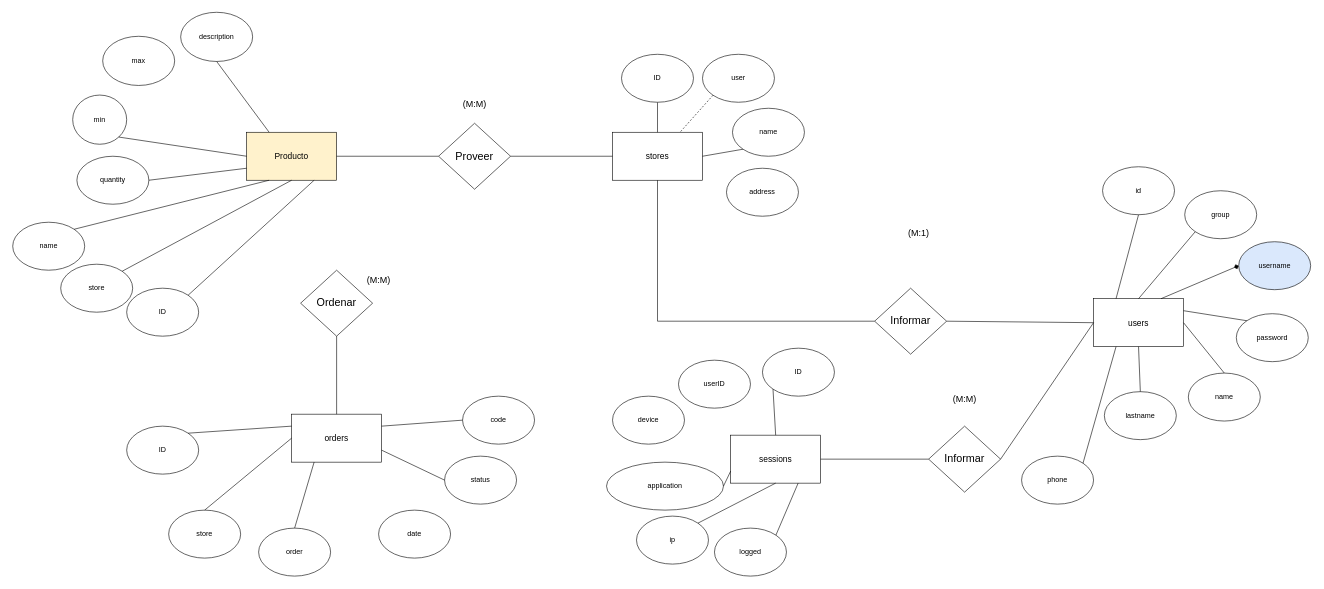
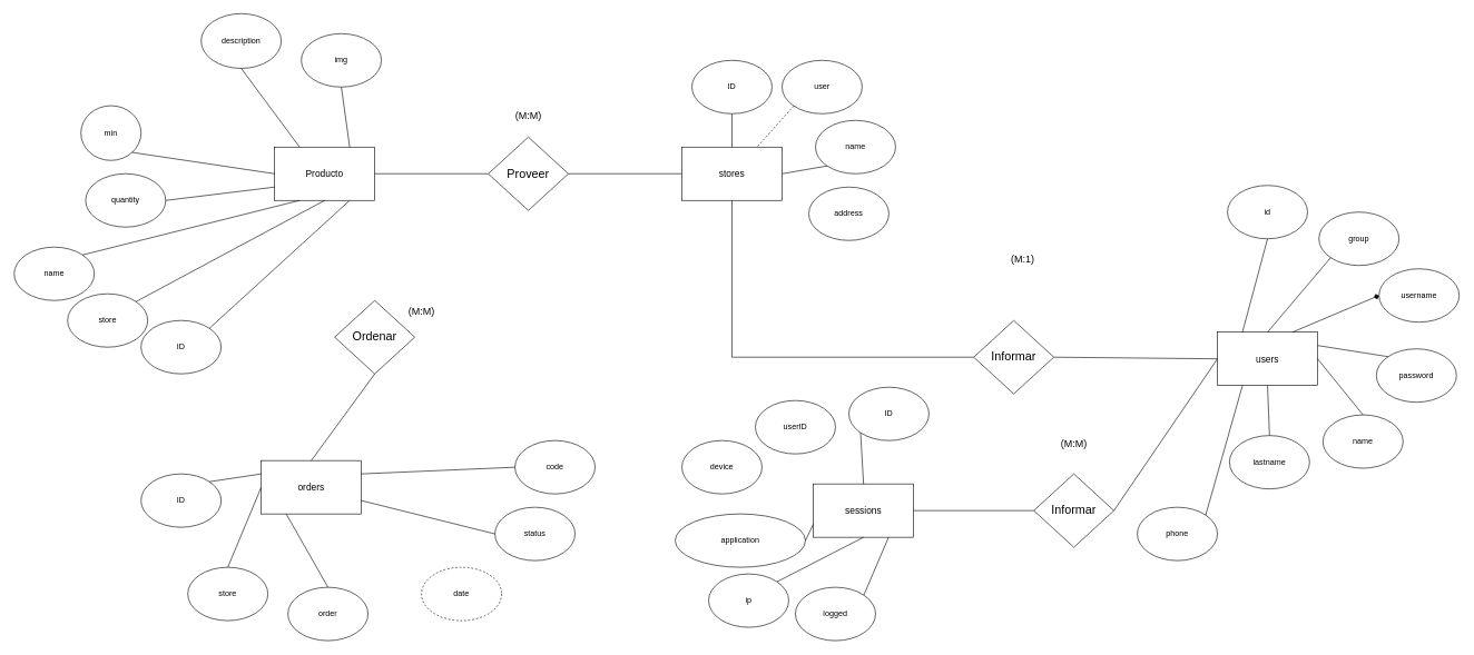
  <mxCell id="0" />
  <mxCell id="1" parent="0" />
- <mxCell id="2" value="&lt;font style=&quot;font-size: 14px;&quot;&gt;Producto&lt;/font&gt;" style="rounded=0;whiteSpace=wrap;html=1;fillColor=#fff2cc;" parent="1" vertex="1"><mxGeometry x="410" y="220" width="150" height="80" as="geometry" /></mxCell>
+ <mxCell id="2" value="&lt;font style=&quot;font-size: 14px;&quot;&gt;Producto&lt;/font&gt;" style="rounded=0;whiteSpace=wrap;html=1;" parent="1" vertex="1"><mxGeometry x="410" y="220" width="150" height="80" as="geometry" /></mxCell>
+ <mxCell id="3" value="img" style="ellipse;whiteSpace=wrap;html=1;" parent="1" vertex="1"><mxGeometry x="450" y="50" width="120" height="80" as="geometry" /></mxCell>
  <mxCell id="4" value="ID" style="ellipse;whiteSpace=wrap;html=1;" parent="1" vertex="1"><mxGeometry x="210" y="480" width="120" height="80" as="geometry" /></mxCell>
  <mxCell id="5" value="&lt;font style=&quot;font-size: 14px;&quot;&gt;stores&lt;/font&gt;" style="rounded=0;whiteSpace=wrap;html=1;" parent="1" vertex="1"><mxGeometry x="1020" y="220" width="150" height="80" as="geometry" /></mxCell>
  <mxCell id="6" value="" style="endArrow=none;html=1;rounded=0;exitX=1;exitY=0.5;exitDx=0;exitDy=0;entryX=0;entryY=0.5;entryDx=0;entryDy=0;" parent="1" source="2" target="7" edge="1"><mxGeometry width="50" height="50" relative="1" as="geometry"><mxPoint x="930" y="380" as="sourcePoint" /><mxPoint x="980" y="330" as="targetPoint" /></mxGeometry></mxCell>
  <mxCell id="7" value="&lt;font style=&quot;font-size: 18px;&quot;&gt;Proveer&lt;/font&gt;" style="rhombus;whiteSpace=wrap;html=1;" parent="1" vertex="1"><mxGeometry x="730" y="205" width="120" height="110" as="geometry" /></mxCell>
  <mxCell id="8" value="&lt;font style=&quot;font-size: 15px;&quot;&gt;(M:M)&lt;/font&gt;" style="text;html=1;align=center;verticalAlign=middle;resizable=0;points=[];autosize=1;strokeColor=none;fillColor=none;" parent="1" vertex="1"><mxGeometry x="760" y="158" width="60" height="30" as="geometry" /></mxCell>
  <mxCell id="9" value="" style="endArrow=none;html=1;rounded=0;entryX=0;entryY=1;entryDx=0;entryDy=0;exitX=1;exitY=0.5;exitDx=0;exitDy=0;" parent="1" source="5" target="28" edge="1"><mxGeometry width="50" height="50" relative="1" as="geometry"><mxPoint x="1170" y="270" as="sourcePoint" /><mxPoint x="1220" y="260" as="targetPoint" /></mxGeometry></mxCell>
  <mxCell id="10" value="" style="endArrow=none;html=1;rounded=0;entryX=0.5;entryY=0;entryDx=0;entryDy=0;exitX=0.5;exitY=1;exitDx=0;exitDy=0;" parent="1" source="25" target="5" edge="1"><mxGeometry width="50" height="50" relative="1" as="geometry"><mxPoint x="1095" y="170" as="sourcePoint" /><mxPoint x="1120" y="190" as="targetPoint" /></mxGeometry></mxCell>
+ <mxCell id="11" value="" style="endArrow=none;html=1;rounded=0;entryX=0.75;entryY=0;entryDx=0;entryDy=0;exitX=0.5;exitY=1;exitDx=0;exitDy=0;" parent="1" target="2" edge="1" source="3"><mxGeometry width="50" height="50" relative="1" as="geometry"><mxPoint x="270" y="240" as="sourcePoint" /><mxPoint x="380" y="250" as="targetPoint" /></mxGeometry></mxCell>
  <mxCell id="12" value="" style="endArrow=none;html=1;rounded=0;entryX=0.75;entryY=1;entryDx=0;entryDy=0;exitX=1;exitY=0;exitDx=0;exitDy=0;" parent="1" target="2" edge="1" source="4"><mxGeometry width="50" height="50" relative="1" as="geometry"><mxPoint x="270" y="270" as="sourcePoint" /><mxPoint x="360" y="290" as="targetPoint" /></mxGeometry></mxCell>
  <mxCell id="13" value="store" style="ellipse;whiteSpace=wrap;html=1;" vertex="1" parent="1"><mxGeometry x="100" y="440" width="120" height="80" as="geometry" /></mxCell>
  <mxCell id="14" value="" style="endArrow=none;html=1;rounded=0;entryX=0.5;entryY=1;entryDx=0;entryDy=0;exitX=1;exitY=0;exitDx=0;exitDy=0;" edge="1" parent="1" source="13" target="2"><mxGeometry width="50" height="50" relative="1" as="geometry"><mxPoint x="572" y="412" as="sourcePoint" /><mxPoint x="570" y="310" as="targetPoint" /></mxGeometry></mxCell>
  <mxCell id="15" value="name" style="ellipse;whiteSpace=wrap;html=1;" vertex="1" parent="1"><mxGeometry x="20" y="370" width="120" height="80" as="geometry" /></mxCell>
  <mxCell id="16" value="" style="endArrow=none;html=1;rounded=0;entryX=0.25;entryY=1;entryDx=0;entryDy=0;exitX=1;exitY=0;exitDx=0;exitDy=0;" edge="1" parent="1" source="15" target="2"><mxGeometry width="50" height="50" relative="1" as="geometry"><mxPoint x="440" y="402" as="sourcePoint" /><mxPoint x="533" y="310" as="targetPoint" /></mxGeometry></mxCell>
  <mxCell id="17" value="quantity" style="ellipse;whiteSpace=wrap;html=1;" vertex="1" parent="1"><mxGeometry x="127" y="260" width="120" height="80" as="geometry" /></mxCell>
  <mxCell id="18" value="min" style="ellipse;whiteSpace=wrap;html=1;" vertex="1" parent="1"><mxGeometry x="120" y="158" width="90" height="82" as="geometry" /></mxCell>
- <mxCell id="19" value="max" style="ellipse;whiteSpace=wrap;html=1;" vertex="1" parent="1"><mxGeometry x="170" y="60" width="120" height="82" as="geometry" /></mxCell>
  <mxCell id="20" value="description" style="ellipse;whiteSpace=wrap;html=1;" vertex="1" parent="1"><mxGeometry x="300" y="20" width="120" height="82" as="geometry" /></mxCell>
  <mxCell id="21" value="" style="endArrow=none;html=1;rounded=0;entryX=0;entryY=0.75;entryDx=0;entryDy=0;exitX=1;exitY=0.5;exitDx=0;exitDy=0;" edge="1" parent="1" source="17" target="2"><mxGeometry width="50" height="50" relative="1" as="geometry"><mxPoint x="332" y="372" as="sourcePoint" /><mxPoint x="495" y="310" as="targetPoint" /></mxGeometry></mxCell>
  <mxCell id="22" value="" style="endArrow=none;html=1;rounded=0;entryX=0;entryY=0.5;entryDx=0;entryDy=0;exitX=1;exitY=1;exitDx=0;exitDy=0;" edge="1" parent="1" source="18" target="2"><mxGeometry width="50" height="50" relative="1" as="geometry"><mxPoint x="257" y="310" as="sourcePoint" /><mxPoint x="420" y="290" as="targetPoint" /></mxGeometry></mxCell>
  <mxCell id="23" value="" style="endArrow=none;html=1;rounded=0;entryX=0.25;entryY=0;entryDx=0;entryDy=0;exitX=0.5;exitY=1;exitDx=0;exitDy=0;" edge="1" parent="1" source="20" target="2"><mxGeometry width="50" height="50" relative="1" as="geometry"><mxPoint x="283" y="140" as="sourcePoint" /><mxPoint x="420" y="250" as="targetPoint" /></mxGeometry></mxCell>
  <mxCell id="24" value="" style="endArrow=none;html=1;rounded=0;exitX=1;exitY=0.5;exitDx=0;exitDy=0;entryX=0;entryY=0.5;entryDx=0;entryDy=0;" edge="1" parent="1" source="7" target="5"><mxGeometry width="50" height="50" relative="1" as="geometry"><mxPoint x="570" y="270" as="sourcePoint" /><mxPoint x="740" y="270" as="targetPoint" /></mxGeometry></mxCell>
  <mxCell id="25" value="ID" style="ellipse;whiteSpace=wrap;html=1;" vertex="1" parent="1"><mxGeometry x="1035" y="90" width="120" height="80" as="geometry" /></mxCell>
  <mxCell id="26" value="user" style="ellipse;whiteSpace=wrap;html=1;" vertex="1" parent="1"><mxGeometry x="1170" y="90" width="120" height="80" as="geometry" /></mxCell>
  <mxCell id="27" value="" style="endArrow=none;html=1;rounded=0;entryX=0.75;entryY=0;entryDx=0;entryDy=0;exitX=0;exitY=1;exitDx=0;exitDy=0;dashed=1;" edge="1" parent="1" source="26" target="5"><mxGeometry width="50" height="50" relative="1" as="geometry"><mxPoint x="1105" y="180" as="sourcePoint" /><mxPoint x="1105" y="230" as="targetPoint" /></mxGeometry></mxCell>
  <mxCell id="28" value="name" style="ellipse;whiteSpace=wrap;html=1;" vertex="1" parent="1"><mxGeometry x="1220" y="180" width="120" height="80" as="geometry" /></mxCell>
  <mxCell id="29" value="address" style="ellipse;whiteSpace=wrap;html=1;" vertex="1" parent="1"><mxGeometry x="1210" y="280" width="120" height="80" as="geometry" /></mxCell>
  <mxCell id="30" value="&lt;font style=&quot;font-size: 14px;&quot;&gt;sessions&lt;/font&gt;" style="rounded=0;whiteSpace=wrap;html=1;" vertex="1" parent="1"><mxGeometry x="1217" y="725" width="150" height="80" as="geometry" /></mxCell>
  <mxCell id="31" value="&lt;font style=&quot;font-size: 14px;&quot;&gt;users&lt;/font&gt;" style="rounded=0;whiteSpace=wrap;html=1;" vertex="1" parent="1"><mxGeometry x="1822" y="497.5" width="150" height="80" as="geometry" /></mxCell>
  <mxCell id="32" value="&lt;font style=&quot;font-size: 18px;&quot;&gt;Informar&lt;/font&gt;" style="rhombus;whiteSpace=wrap;html=1;" vertex="1" parent="1"><mxGeometry x="1547" y="710" width="120" height="110" as="geometry" /></mxCell>
  <mxCell id="33" value="" style="endArrow=none;html=1;rounded=0;exitX=1;exitY=0.5;exitDx=0;exitDy=0;entryX=0;entryY=0.5;entryDx=0;entryDy=0;" edge="1" parent="1" source="30" target="32"><mxGeometry width="50" height="50" relative="1" as="geometry"><mxPoint x="1347" y="335" as="sourcePoint" /><mxPoint x="1517" y="335" as="targetPoint" /></mxGeometry></mxCell>
  <mxCell id="34" value="" style="endArrow=none;html=1;rounded=0;exitX=1;exitY=0.5;exitDx=0;exitDy=0;entryX=0;entryY=0.5;entryDx=0;entryDy=0;" edge="1" parent="1" source="32" target="31"><mxGeometry width="50" height="50" relative="1" as="geometry"><mxPoint x="1397" y="775" as="sourcePoint" /><mxPoint x="1557" y="775" as="targetPoint" /></mxGeometry></mxCell>
  <mxCell id="35" value="ip" style="ellipse;whiteSpace=wrap;html=1;" vertex="1" parent="1"><mxGeometry x="1060" y="860" width="120" height="80" as="geometry" /></mxCell>
  <mxCell id="36" value="application" style="ellipse;whiteSpace=wrap;html=1;" vertex="1" parent="1"><mxGeometry x="1010" y="770" width="195" height="80" as="geometry" /></mxCell>
  <mxCell id="37" value="device" style="ellipse;whiteSpace=wrap;html=1;" vertex="1" parent="1"><mxGeometry x="1020" y="660" width="120" height="80" as="geometry" /></mxCell>
  <mxCell id="38" value="userID" style="ellipse;whiteSpace=wrap;html=1;" vertex="1" parent="1"><mxGeometry x="1130" y="600" width="120" height="80" as="geometry" /></mxCell>
  <mxCell id="39" value="logged" style="ellipse;whiteSpace=wrap;html=1;" vertex="1" parent="1"><mxGeometry x="1190" y="880" width="120" height="80" as="geometry" /></mxCell>
  <mxCell id="40" value="ID" style="ellipse;whiteSpace=wrap;html=1;" vertex="1" parent="1"><mxGeometry x="1270" y="580" width="120" height="80" as="geometry" /></mxCell>
  <mxCell id="41" value="" style="endArrow=none;html=1;rounded=0;exitX=1;exitY=0;exitDx=0;exitDy=0;entryX=0.75;entryY=1;entryDx=0;entryDy=0;" edge="1" parent="1" source="39" target="30"><mxGeometry width="50" height="50" relative="1" as="geometry"><mxPoint x="1377" y="775" as="sourcePoint" /><mxPoint x="1557" y="775" as="targetPoint" /></mxGeometry></mxCell>
  <mxCell id="42" value="" style="endArrow=none;html=1;rounded=0;exitX=1;exitY=0;exitDx=0;exitDy=0;entryX=0.5;entryY=1;entryDx=0;entryDy=0;" edge="1" parent="1" source="35" target="30"><mxGeometry width="50" height="50" relative="1" as="geometry"><mxPoint x="1302" y="902" as="sourcePoint" /><mxPoint x="1340" y="815" as="targetPoint" /></mxGeometry></mxCell>
  <mxCell id="43" value="" style="endArrow=none;html=1;rounded=0;exitX=1;exitY=0.5;exitDx=0;exitDy=0;entryX=0;entryY=0.75;entryDx=0;entryDy=0;" edge="1" parent="1" source="36" target="30"><mxGeometry width="50" height="50" relative="1" as="geometry"><mxPoint x="1172" y="882" as="sourcePoint" /><mxPoint x="1215" y="780" as="targetPoint" /></mxGeometry></mxCell>
  <mxCell id="44" value="" style="endArrow=none;html=1;rounded=0;exitX=0;exitY=1;exitDx=0;exitDy=0;entryX=0.5;entryY=0;entryDx=0;entryDy=0;" edge="1" parent="1" source="40" target="30"><mxGeometry width="50" height="50" relative="1" as="geometry"><mxPoint x="1200" y="690" as="sourcePoint" /><mxPoint x="1227" y="755" as="targetPoint" /></mxGeometry></mxCell>
  <mxCell id="45" value="&lt;font style=&quot;font-size: 15px;&quot;&gt;(M:M)&lt;/font&gt;" style="text;html=1;align=center;verticalAlign=middle;resizable=0;points=[];autosize=1;strokeColor=none;fillColor=none;" vertex="1" parent="1"><mxGeometry x="1577" y="650" width="60" height="30" as="geometry" /></mxCell>
  <mxCell id="46" value="lastname" style="ellipse;whiteSpace=wrap;html=1;" vertex="1" parent="1"><mxGeometry x="1840" y="652.5" width="120" height="80" as="geometry" /></mxCell>
  <mxCell id="47" value="name" style="ellipse;whiteSpace=wrap;html=1;" vertex="1" parent="1"><mxGeometry x="1980" y="621.5" width="120" height="80" as="geometry" /></mxCell>
  <mxCell id="48" value="password" style="ellipse;whiteSpace=wrap;html=1;" vertex="1" parent="1"><mxGeometry x="2060" y="522.5" width="120" height="80" as="geometry" /></mxCell>
- <mxCell id="49" value="username" style="ellipse;whiteSpace=wrap;html=1;fillColor=#dae8fc;" vertex="1" parent="1"><mxGeometry x="2064" y="402.5" width="120" height="80" as="geometry" /></mxCell>
+ <mxCell id="49" value="username" style="ellipse;whiteSpace=wrap;html=1;" vertex="1" parent="1"><mxGeometry x="2064" y="402.5" width="120" height="80" as="geometry" /></mxCell>
  <mxCell id="50" value="group" style="ellipse;whiteSpace=wrap;html=1;" vertex="1" parent="1"><mxGeometry x="1974" y="317.5" width="120" height="80" as="geometry" /></mxCell>
  <mxCell id="51" value="id" style="ellipse;whiteSpace=wrap;html=1;" vertex="1" parent="1"><mxGeometry x="1837" y="277.5" width="120" height="80" as="geometry" /></mxCell>
  <mxCell id="52" value="" style="endArrow=none;html=1;rounded=0;exitX=0.25;exitY=0;exitDx=0;exitDy=0;entryX=0.5;entryY=1;entryDx=0;entryDy=0;" edge="1" parent="1" source="31" target="51"><mxGeometry width="50" height="50" relative="1" as="geometry"><mxPoint x="1677" y="547.5" as="sourcePoint" /><mxPoint x="1832" y="547.5" as="targetPoint" /></mxGeometry></mxCell>
  <mxCell id="53" value="" style="endArrow=none;html=1;rounded=0;exitX=0.5;exitY=0;exitDx=0;exitDy=0;entryX=0;entryY=1;entryDx=0;entryDy=0;" edge="1" parent="1" source="31" target="50"><mxGeometry width="50" height="50" relative="1" as="geometry"><mxPoint x="1870" y="507.5" as="sourcePoint" /><mxPoint x="1907" y="367.5" as="targetPoint" /></mxGeometry></mxCell>
  <mxCell id="54" value="" style="endArrow=diamond;html=1;rounded=0;exitX=0.75;exitY=0;exitDx=0;exitDy=0;entryX=0;entryY=0.5;entryDx=0;entryDy=0;" edge="1" parent="1" source="31" target="49"><mxGeometry width="50" height="50" relative="1" as="geometry"><mxPoint x="1907" y="507.5" as="sourcePoint" /><mxPoint x="2002" y="395.5" as="targetPoint" /></mxGeometry></mxCell>
  <mxCell id="55" value="" style="endArrow=none;html=1;rounded=0;exitX=1;exitY=0.25;exitDx=0;exitDy=0;entryX=0;entryY=0;entryDx=0;entryDy=0;" edge="1" parent="1" source="31" target="48"><mxGeometry width="50" height="50" relative="1" as="geometry"><mxPoint x="1945" y="507.5" as="sourcePoint" /><mxPoint x="2074" y="452.5" as="targetPoint" /></mxGeometry></mxCell>
  <mxCell id="56" value="" style="endArrow=none;html=1;rounded=0;exitX=1;exitY=0.5;exitDx=0;exitDy=0;entryX=0.5;entryY=0;entryDx=0;entryDy=0;" edge="1" parent="1" source="31" target="47"><mxGeometry width="50" height="50" relative="1" as="geometry"><mxPoint x="1982" y="527.5" as="sourcePoint" /><mxPoint x="2088" y="544.5" as="targetPoint" /></mxGeometry></mxCell>
  <mxCell id="57" value="" style="endArrow=none;html=1;rounded=0;exitX=0.5;exitY=1;exitDx=0;exitDy=0;entryX=0.5;entryY=0;entryDx=0;entryDy=0;" edge="1" parent="1" source="31" target="46"><mxGeometry width="50" height="50" relative="1" as="geometry"><mxPoint x="1982" y="547.5" as="sourcePoint" /><mxPoint x="2050" y="631.5" as="targetPoint" /></mxGeometry></mxCell>
  <mxCell id="58" value="phone" style="ellipse;whiteSpace=wrap;html=1;" vertex="1" parent="1"><mxGeometry x="1702" y="760" width="120" height="80" as="geometry" /></mxCell>
  <mxCell id="59" value="" style="endArrow=none;html=1;rounded=0;exitX=0.25;exitY=1;exitDx=0;exitDy=0;entryX=1;entryY=0;entryDx=0;entryDy=0;" edge="1" parent="1" source="31" target="58"><mxGeometry width="50" height="50" relative="1" as="geometry"><mxPoint x="1907" y="587.5" as="sourcePoint" /><mxPoint x="1910" y="662.5" as="targetPoint" /></mxGeometry></mxCell>
  <mxCell id="60" value="&lt;span style=&quot;font-size: 18px;&quot;&gt;Ordenar&lt;/span&gt;" style="rhombus;whiteSpace=wrap;html=1;" vertex="1" parent="1"><mxGeometry x="500" y="450" width="120" height="110" as="geometry" /></mxCell>
  <mxCell id="61" value="&lt;font style=&quot;font-size: 15px;&quot;&gt;(M:M)&lt;/font&gt;" style="text;html=1;align=center;verticalAlign=middle;resizable=0;points=[];autosize=1;strokeColor=none;fillColor=none;" vertex="1" parent="1"><mxGeometry x="600" y="450" width="60" height="30" as="geometry" /></mxCell>
- <mxCell id="62" value="&lt;font style=&quot;font-size: 14px;&quot;&gt;orders&lt;/font&gt;" style="rounded=0;whiteSpace=wrap;html=1;" vertex="1" parent="1"><mxGeometry x="485" y="690" width="150" height="80" as="geometry" /></mxCell>
+ <mxCell id="62" value="&lt;font style=&quot;font-size: 14px;&quot;&gt;orders&lt;/font&gt;" style="rounded=0;whiteSpace=wrap;html=1;" vertex="1" parent="1"><mxGeometry x="390" y="690" width="150" height="80" as="geometry" /></mxCell>
  <mxCell id="63" value="" style="endArrow=none;html=1;rounded=0;exitX=0.5;exitY=1;exitDx=0;exitDy=0;entryX=0.5;entryY=0;entryDx=0;entryDy=0;" edge="1" parent="1" source="60" target="62"><mxGeometry width="50" height="50" relative="1" as="geometry"><mxPoint x="570" y="310" as="sourcePoint" /><mxPoint x="570" y="460" as="targetPoint" /></mxGeometry></mxCell>
  <mxCell id="64" value="store" style="ellipse;whiteSpace=wrap;html=1;" vertex="1" parent="1"><mxGeometry x="280" y="850" width="120" height="80" as="geometry" /></mxCell>
  <mxCell id="65" value="order" style="ellipse;whiteSpace=wrap;html=1;" vertex="1" parent="1"><mxGeometry x="430" y="880" width="120" height="80" as="geometry" /></mxCell>
- <mxCell id="66" value="date" style="ellipse;whiteSpace=wrap;html=1;" vertex="1" parent="1"><mxGeometry x="630" y="850" width="120" height="80" as="geometry" /></mxCell>
+ <mxCell id="66" value="date" style="ellipse;whiteSpace=wrap;html=1;dashed=1;" vertex="1" parent="1"><mxGeometry x="630" y="850" width="120" height="80" as="geometry" /></mxCell>
  <mxCell id="67" value="status" style="ellipse;whiteSpace=wrap;html=1;" vertex="1" parent="1"><mxGeometry x="740" y="760" width="120" height="80" as="geometry" /></mxCell>
  <mxCell id="68" value="ID" style="ellipse;whiteSpace=wrap;html=1;" vertex="1" parent="1"><mxGeometry x="210" y="710" width="120" height="80" as="geometry" /></mxCell>
  <mxCell id="69" value="code" style="ellipse;whiteSpace=wrap;html=1;" vertex="1" parent="1"><mxGeometry x="770" y="660" width="120" height="80" as="geometry" /></mxCell>
  <mxCell id="70" value="" style="endArrow=none;html=1;rounded=0;exitX=0;exitY=0.25;exitDx=0;exitDy=0;entryX=1;entryY=0;entryDx=0;entryDy=0;" edge="1" parent="1" source="62" target="68"><mxGeometry width="50" height="50" relative="1" as="geometry"><mxPoint x="570" y="570" as="sourcePoint" /><mxPoint x="570" y="700" as="targetPoint" /></mxGeometry></mxCell>
  <mxCell id="71" value="" style="endArrow=none;html=1;rounded=0;entryX=0.5;entryY=0;entryDx=0;entryDy=0;exitX=0;exitY=0.5;exitDx=0;exitDy=0;" edge="1" parent="1" source="62" target="64"><mxGeometry width="50" height="50" relative="1" as="geometry"><mxPoint x="480" y="730" as="sourcePoint" /><mxPoint x="352" y="772" as="targetPoint" /></mxGeometry></mxCell>
  <mxCell id="72" value="" style="endArrow=none;html=1;rounded=0;entryX=0.5;entryY=0;entryDx=0;entryDy=0;exitX=0.25;exitY=1;exitDx=0;exitDy=0;" edge="1" parent="1" source="62" target="65"><mxGeometry width="50" height="50" relative="1" as="geometry"><mxPoint x="495" y="740" as="sourcePoint" /><mxPoint x="400" y="870" as="targetPoint" /></mxGeometry></mxCell>
  <mxCell id="73" value="" style="endArrow=none;html=1;rounded=0;entryX=0;entryY=0.5;entryDx=0;entryDy=0;exitX=1;exitY=0.75;exitDx=0;exitDy=0;" edge="1" parent="1" source="62" target="67"><mxGeometry width="50" height="50" relative="1" as="geometry"><mxPoint x="607" y="780" as="sourcePoint" /><mxPoint x="658" y="872" as="targetPoint" /></mxGeometry></mxCell>
  <mxCell id="74" value="" style="endArrow=none;html=1;rounded=0;entryX=0;entryY=0.5;entryDx=0;entryDy=0;exitX=1;exitY=0.25;exitDx=0;exitDy=0;" edge="1" parent="1" source="62" target="69"><mxGeometry width="50" height="50" relative="1" as="geometry"><mxPoint x="645" y="760" as="sourcePoint" /><mxPoint x="750" y="810" as="targetPoint" /></mxGeometry></mxCell>
  <mxCell id="75" value="&lt;font style=&quot;font-size: 15px;&quot;&gt;(M:1)&lt;/font&gt;" style="text;html=1;align=center;verticalAlign=middle;resizable=0;points=[];autosize=1;strokeColor=none;fillColor=none;" vertex="1" parent="1"><mxGeometry x="1500" y="372.5" width="60" height="30" as="geometry" /></mxCell>
  <mxCell id="76" value="&lt;font style=&quot;font-size: 18px;&quot;&gt;Informar&lt;/font&gt;" style="rhombus;whiteSpace=wrap;html=1;" vertex="1" parent="1"><mxGeometry x="1457" y="480" width="120" height="110" as="geometry" /></mxCell>
  <mxCell id="77" value="" style="endArrow=none;html=1;rounded=0;exitX=0.5;exitY=1;exitDx=0;exitDy=0;entryX=0;entryY=0.5;entryDx=0;entryDy=0;" edge="1" parent="1" source="5" target="76"><mxGeometry width="50" height="50" relative="1" as="geometry"><mxPoint x="1377" y="775" as="sourcePoint" /><mxPoint x="1557" y="775" as="targetPoint" /><Array as="points"><mxPoint x="1095" y="535" /></Array></mxGeometry></mxCell>
  <mxCell id="78" value="" style="endArrow=none;html=1;rounded=0;exitX=1;exitY=0.5;exitDx=0;exitDy=0;entryX=0;entryY=0.5;entryDx=0;entryDy=0;" edge="1" parent="1" source="76" target="31"><mxGeometry width="50" height="50" relative="1" as="geometry"><mxPoint x="1105" y="310" as="sourcePoint" /><mxPoint x="1467" y="535" as="targetPoint" /></mxGeometry></mxCell>
